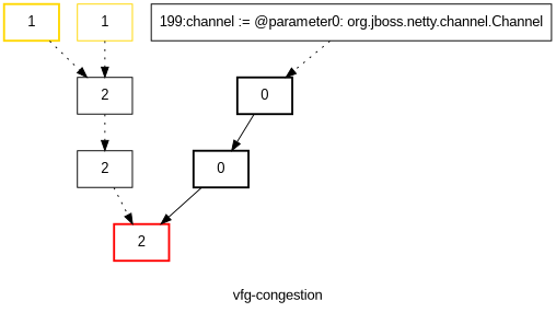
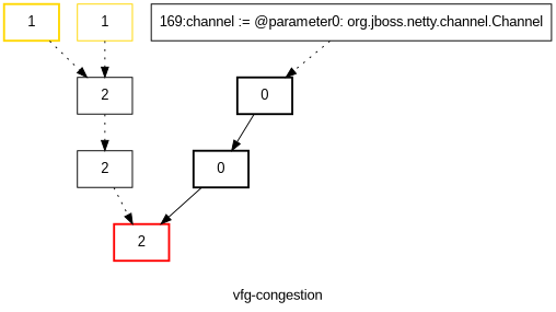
  digraph {
    label="vfg-congestion"
    fontname="Liberation Sans"
    node [shape=box fontname="Liberation Sans"]
    edge [style=dotted fontname="Liberation Sans"]
    n1 [color=red label=2 style=bold]
    n2 [label=2]
    n3 [label=0 style=bold]
    n4 [label=2]
    n5 [label=0 style=bold]
    n6 [color=gold label=1 style=bold]
    n7 [color=gold label=1]
-   "169:channel := @parameter0: org.jboss.netty.channel.Channel" [label="199:channel := @parameter0: org.jboss.netty.channel.Channel"]
+   "169:channel := @parameter0: org.jboss.netty.channel.Channel"
    n2 -> n1
    n3 -> n1 [style=""]
    n4 -> n2
    n5 -> n3 [style=""]
    n6 -> n4
    n7 -> n4
    "169:channel := @parameter0: org.jboss.netty.channel.Channel" -> n5
  }
